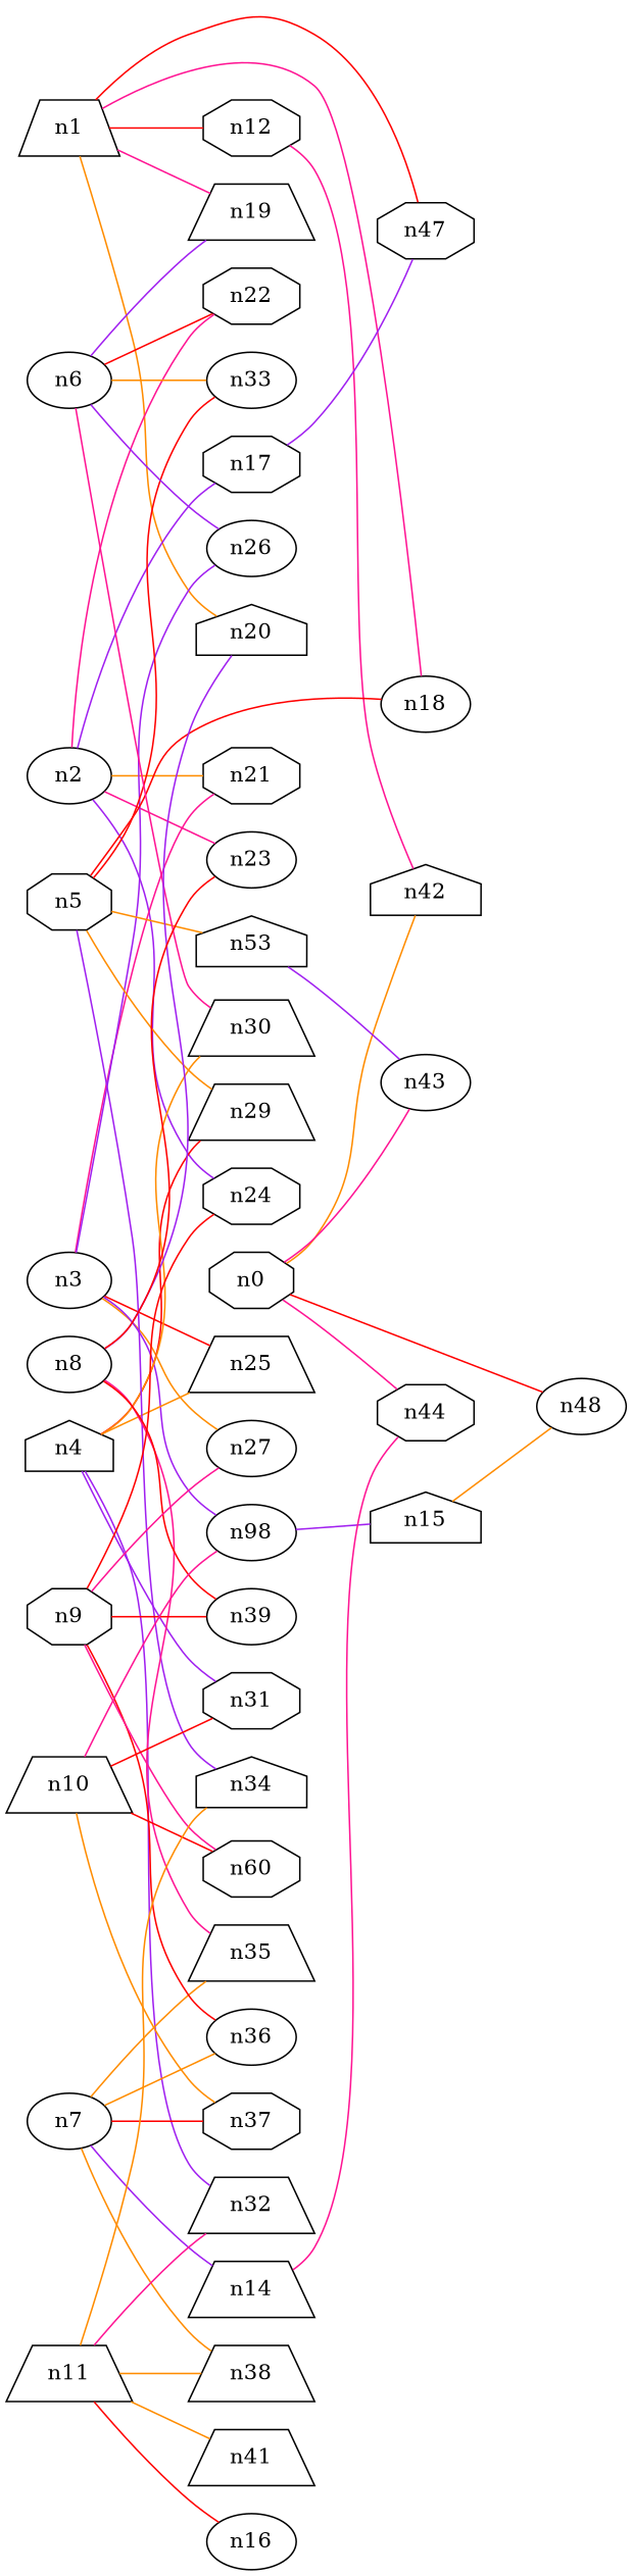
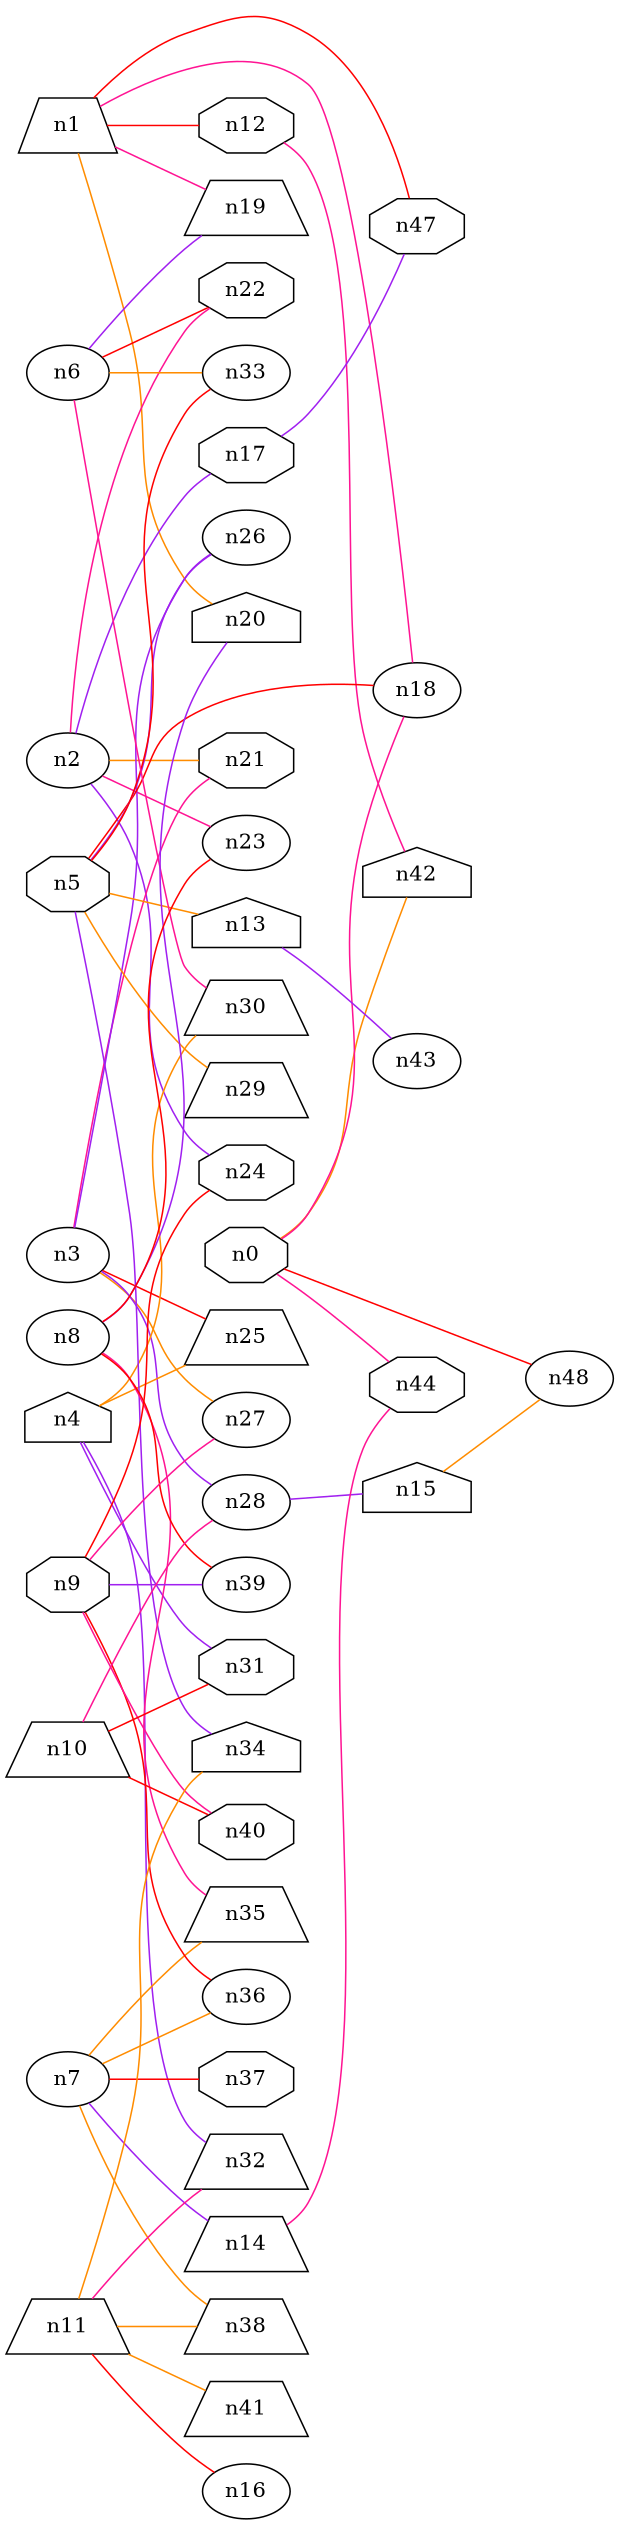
  strict graph {
    edge_default="{}"
    node_default="{}"
    rankdir=LR
    node [shape=ellipse]
    edge [color=darkorange]
    n0 [dim3pos="0.6522940866817813,-0.13511593702731234,0.7458257893377059" shape=octagon]
    n42 [dim3pos="-0.29488204743482466,0.029502915673698393,-0.9550780889892703" shape=house]
    n43 [dim3pos="-0.54002022720266,-0.22466150061318396,-0.8111136568658056"]
    n44 [dim3pos="-0.5857546892421764,0.5664861197792901,-0.5796420620764207" shape=octagon]
    n45 [dim3pos="0.3285818595471415,-0.2628204860605635,0.9071710718951701" label=n48]
    n1 [dim3pos="-0.5065156968135077,-0.005347855047180967,0.8622141551423991" shape=trapezium]
    n12 [dim3pos="-0.12727471380493308,0.0073078300541482245,0.9918405833831222" shape=octagon]
    n18 [dim3pos="-0.19655807981466486,-0.12473735494078896,0.9725253279693786"]
    n19 [dim3pos="-0.6676724191529297,-0.39620980243422255,0.6302629079658019" shape=trapezium]
    n20 [dim3pos="0.2972814694923391,-0.24960652614134543,-0.9215857583557405" shape=house]
    n47 [dim3pos="0.7141855986410358,-0.20860757029989796,-0.6681480466987226" shape=octagon]
    n2 [dim3pos="0.27735143525503336,0.8554234664937772,0.43740927554607545"]
    n17 [dim3pos="0.5282976621722223,-0.7208556476640271,-0.44862981997883344" shape=octagon]
    n21 [dim3pos="-0.8216039919856418,-0.24124062298286017,-0.5164976690906735" shape=octagon]
    n22 [dim3pos="-0.6887553582664798,-0.7185555938450605,0.09640495326063533" shape=octagon]
    n23 [dim3pos="0.07315592062096149,-0.6041106123253351,-0.7935354934431151"]
    n24 [dim3pos="-0.3741396366008493,-0.5047882170910932,-0.7779514047870727" shape=octagon]
    n3 [dim3pos="0.6140206786271182,-0.14152978987210377,0.7764972149319349"]
    n25 [dim3pos="-0.2974461760669437,0.25274460667716225,-0.9206768901947954" shape=trapezium]
    n26 [dim3pos="0.55440998633833,-0.6178527780878739,0.5575728756471472"]
    n27 [dim3pos="0.4524980285073198,0.16077960773081548,0.8771518978688434"]
-   n28 [dim3pos="0.1946035173672614,-0.031518732172993585,0.9803754589699281" label=n98]
+   n28 [dim3pos="0.1946035173672614,-0.031518732172993585,0.9803754589699281"]
    n15 [dim3pos="0.06871320775905053,-0.1137159998762582,0.9911342827546651" shape=house]
    n4 [dim3pos="0.030722135675167798,-0.05539592836835621,0.997991704123719" shape=house]
    n29 [dim3pos="1.9416638397655115e-05,0.01018579982329433,-0.9999481232068761" shape=trapezium]
    n30 [dim3pos="0.1342870860962324,-0.4917027713870972,0.8603460717165105" shape=trapezium]
    n31 [dim3pos="0.09880933579725763,-0.06805312279686135,-0.9927766554653167" shape=octagon]
    n32 [dim3pos="-0.2118412031797018,0.3984127266514986,0.8924071962268652" shape=trapezium]
    n5 [dim3pos="-0.020957939651388403,-0.040507317152057624,-0.9989594196075792" shape=octagon]
-   n13 [dim3pos="0.2322587869580918,0.2287717472451475,0.9453673061530942" shape=house label=n53]
+   n13 [dim3pos="0.2322587869580918,0.2287717472451475,0.9453673061530942" shape=house]
    n33 [dim3pos="0.15437815172455882,0.4061043922939535,-0.9006922941991164"]
    n34 [dim3pos="0.10611645098050376,0.5557999222225788,0.8245154609154869" shape=house]
    n6 [dim3pos="-0.12016205609355564,-0.8069892958313573,0.5782122073157737"]
    n7 [dim3pos="-0.40301449041178605,-0.5522861534432024,0.7297666238141066"]
    n14 [dim3pos="-0.04171084729152483,-0.8255203271184126,0.5628289213717896" shape=trapezium]
    n35 [dim3pos="0.02176975287392678,0.3382429790220217,-0.9408069754216942" shape=trapezium]
    n36 [dim3pos="-0.1775313983042552,-0.205019550669467,0.9625225121831831"]
    n37 [dim3pos="0.517883866966008,0.19042788909711666,-0.8339865223073755" shape=octagon]
    n38 [dim3pos="-0.90249563647928,-0.04271589049285387,0.4285755229072953" shape=trapezium]
    n8 [dim3pos="0.04397438124563801,-0.16674664735332748,-0.985018684792572"]
    n39 [dim3pos="-0.05474049358036313,-0.21428739682556705,-0.9752355561218532"]
    n9 [dim3pos="0.16036386905440653,0.15942316671827317,0.9740983951405622" shape=octagon]
-   n40 [dim3pos="-0.031116157519149402,-0.011086883093994802,0.9994542839792642" shape=octagon label=n60]
+   n40 [dim3pos="-0.031116157519149402,-0.011086883093994802,0.9994542839792642" shape=octagon]
    n10 [dim3pos="-0.2693463839040545,0.030036499483703873,0.962574846012805" shape=trapezium]
    n41 [dim3pos="-0.5480123042178506,0.2914585060115678,0.7840500326505616" shape=trapezium]
    n11 [dim3pos="-0.3819322327805039,0.7317477393188665,0.5645113068531287" shape=trapezium]
    n16 [dim3pos="-0.9911679681987313,0.12131185761060648,0.05356763967044417"]
    n0 -- n42
-   n0 -- n43 [color=deeppink]
+   n0 -- n18 [color=deeppink]
    n0 -- n44 [color=deeppink]
    n0 -- n45 [color=red]
    n1 -- n12 [color=red]
    n1 -- n18 [color=deeppink]
    n1 -- n19 [color=deeppink]
    n1 -- n20
    n1 -- n47 [color=red]
    n12 -- n42 [color=deeppink]
    n2 -- n17 [color=purple]
    n2 -- n21
    n2 -- n22 [color=deeppink]
    n2 -- n23 [color=deeppink]
    n2 -- n24 [color=purple]
    n17 -- n47 [color=purple]
    n3 -- n21 [color=deeppink]
    n3 -- n25 [color=red]
    n3 -- n26 [color=purple]
    n3 -- n27
    n3 -- n28 [color=purple]
    n28 -- n15 [color=purple]
    n15 -- n45
    n4 -- n25
-   n4 -- n29 [color=red]
    n4 -- n30
    n4 -- n31 [color=purple]
    n4 -- n32 [color=purple]
    n5 -- n18 [color=red]
    n5 -- n29
    n5 -- n13
    n5 -- n33 [color=red]
    n5 -- n34 [color=purple]
    n13 -- n43 [color=purple]
    n6 -- n19 [color=purple]
    n6 -- n22 [color=red]
-   n6 -- n26 [color=purple]
+   n5 -- n26 [color=purple]
    n6 -- n30 [color=deeppink]
    n6 -- n33
    n7 -- n14 [color=purple]
    n7 -- n35
    n7 -- n36
    n7 -- n37 [color=red]
    n7 -- n38
    n14 -- n44 [color=deeppink]
    n8 -- n20 [color=purple]
    n8 -- n23 [color=red]
    n8 -- n35 [color=deeppink]
    n8 -- n39 [color=red]
    n9 -- n24 [color=red]
    n9 -- n27 [color=deeppink]
    n9 -- n36 [color=red]
-   n9 -- n39 [color=red]
+   n9 -- n39 [color=purple]
    n9 -- n40 [color=deeppink]
    n10 -- n28 [color=deeppink]
    n10 -- n31 [color=red]
-   n10 -- n37
    n10 -- n40 [color=red]
    n11 -- n32 [color=deeppink]
    n11 -- n34
    n11 -- n38
    n11 -- n41
    n11 -- n16 [color=red]
  }
